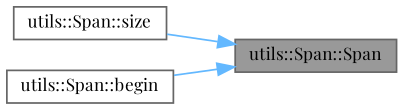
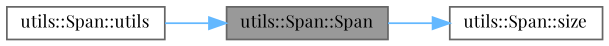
  digraph {
    fontname="Playfair Display"
    rankdir=LR
    node [color=grey40 fillcolor=white fontname="Playfair Display" fontsize=10 shape=box style=filled]
    edge [color=steelblue1 fontname="Playfair Display" fontsize=10 labelfontname=Helvetica labelfontsize=10 style=solid]
    n1 [color=gray40 fillcolor=grey60 fontcolor=black height=0.2 label="utils::Span::Span" width=0.4]
    n2 [height=0.2 label="utils::Span::size" width=0.4]
-   n3 [height=0.2 label="utils::Span::begin" width=0.4]
-   n2 -> n1
+   n3 [height=0.2 label="utils::Span::utils" width=0.4]
+   n1 -> n2
    n3 -> n1
  }
